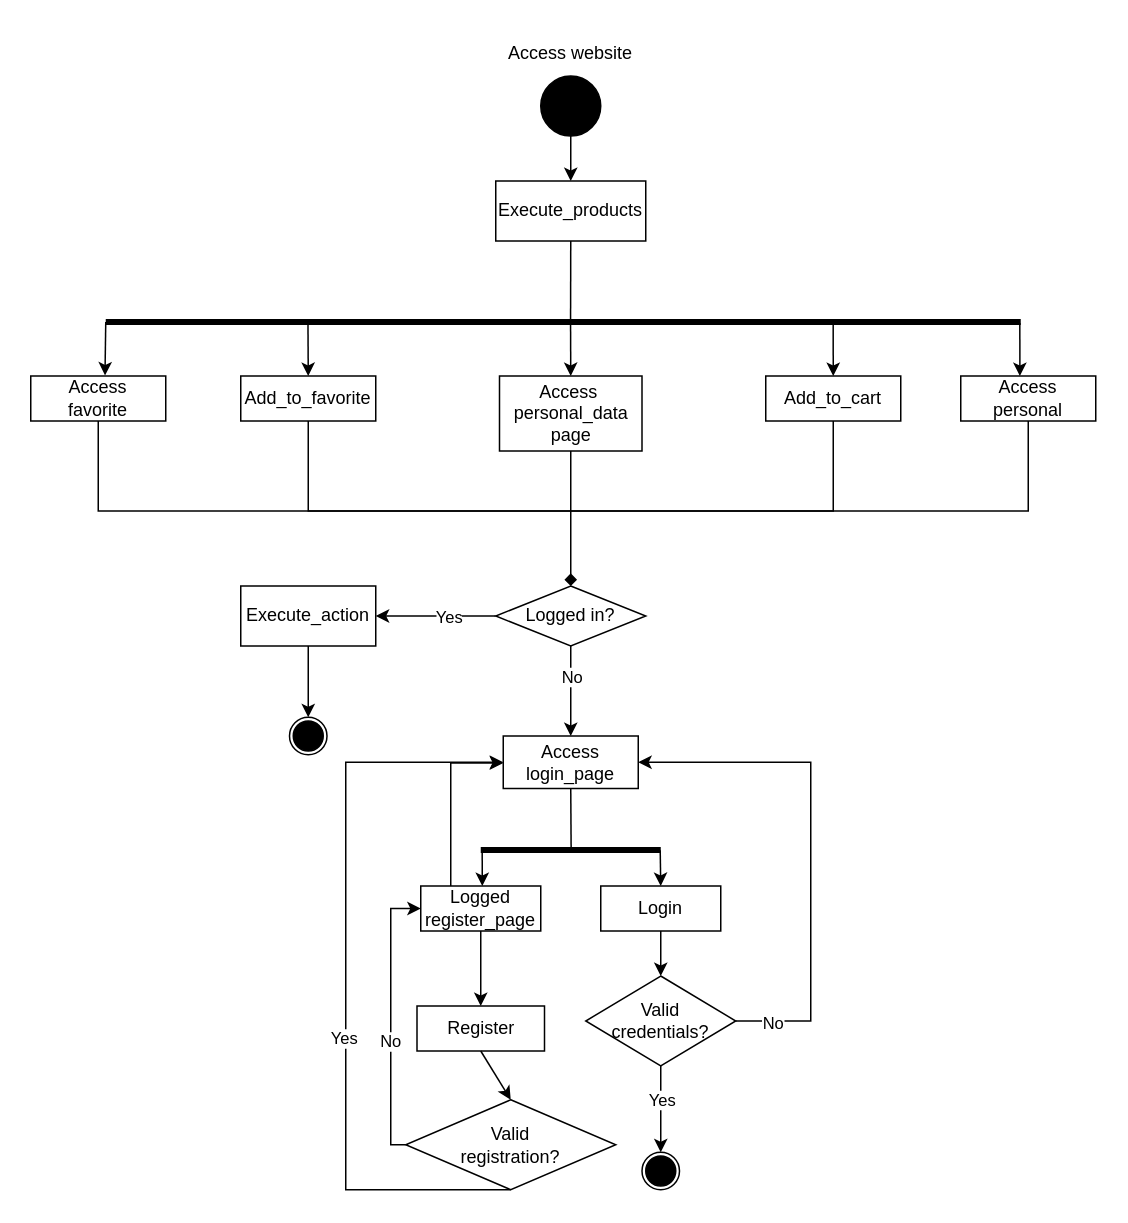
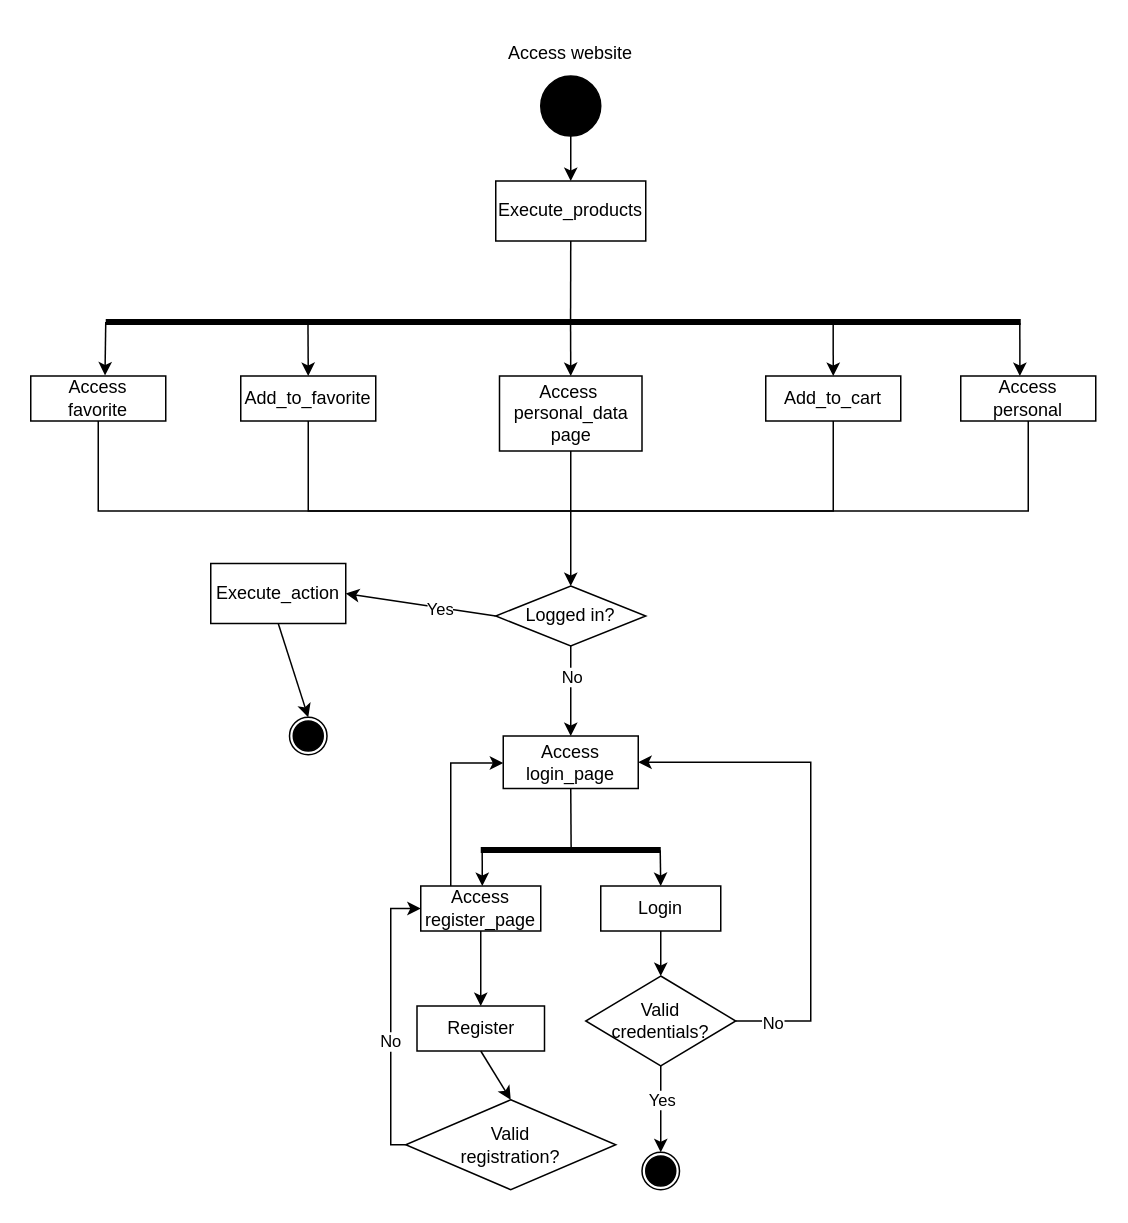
  <mxCell id="0" />
  <mxCell id="1" parent="0" />
  <mxCell id="2" value="" style="ellipse;whiteSpace=wrap;html=1;fillColor=#000000;" vertex="1" parent="1"><mxGeometry x="360" y="50" width="40" height="40" as="geometry" /></mxCell>
  <mxCell id="3" value="Access website" style="text;html=1;strokeColor=none;fillColor=none;align=center;verticalAlign=middle;whiteSpace=wrap;rounded=0;" vertex="1" parent="1"><mxGeometry x="325" width="110" height="30" as="geometry" y="20" /></mxCell>
  <mxCell id="4" value="" style="endArrow=classic;html=1;rounded=0;exitX=0.5;exitY=1;exitDx=0;exitDy=0;entryX=0.5;entryY=0;entryDx=0;entryDy=0;" edge="1" parent="1" source="2" target="5"><mxGeometry width="50" height="50" relative="1" as="geometry"><mxPoint x="380" y="190" as="sourcePoint" /><mxPoint x="380" y="120" as="targetPoint" /></mxGeometry></mxCell>
  <mxCell id="5" value="Execute_products" style="rounded=0;whiteSpace=wrap;html=1;fillColor=#FFFFFF;" vertex="1" parent="1"><mxGeometry x="330" y="120" width="100" height="40" as="geometry" /></mxCell>
  <mxCell id="6" value="" style="endArrow=none;html=1;rounded=0;entryX=0.5;entryY=1;entryDx=0;entryDy=0;exitX=0.508;exitY=0.477;exitDx=0;exitDy=0;exitPerimeter=0;" edge="1" parent="1" source="7" target="5"><mxGeometry width="50" height="50" relative="1" as="geometry"><mxPoint x="380" y="260" as="sourcePoint" /><mxPoint x="590" y="340" as="targetPoint" /></mxGeometry></mxCell>
  <mxCell id="7" value="" style="line;strokeWidth=4;fillColor=none;align=left;verticalAlign=middle;spacingTop=-1;spacingLeft=3;spacingRight=3;rotatable=0;labelPosition=right;points=[];portConstraint=eastwest;strokeColor=#000000;" vertex="1" parent="1"><mxGeometry x="70" y="210" width="610" height="8" as="geometry" /></mxCell>
  <mxCell id="8" value="" style="endArrow=classic;html=1;rounded=0;exitX=0.999;exitY=0.576;exitDx=0;exitDy=0;exitPerimeter=0;entryX=0.438;entryY=0;entryDx=0;entryDy=0;entryPerimeter=0;" edge="1" parent="1" source="7" target="12"><mxGeometry width="50" height="50" relative="1" as="geometry"><mxPoint x="560" y="290" as="sourcePoint" /><mxPoint x="550" y="240" as="targetPoint" /></mxGeometry></mxCell>
  <mxCell id="9" value="" style="endArrow=classic;html=1;rounded=0;exitX=0;exitY=0.5;exitDx=0;exitDy=0;exitPerimeter=0;entryX=0.55;entryY=-0.013;entryDx=0;entryDy=0;entryPerimeter=0;" edge="1" parent="1" source="7" target="11"><mxGeometry width="50" height="50" relative="1" as="geometry"><mxPoint x="291" y="214" as="sourcePoint" /><mxPoint x="210" y="250" as="targetPoint" /></mxGeometry></mxCell>
  <mxCell id="10" value="" style="endArrow=classic;html=1;rounded=0;exitX=0.508;exitY=0.621;exitDx=0;exitDy=0;exitPerimeter=0;" edge="1" parent="1" source="7"><mxGeometry width="50" height="50" relative="1" as="geometry"><mxPoint x="180" y="380" as="sourcePoint" /><mxPoint x="380" y="250" as="targetPoint" /></mxGeometry></mxCell>
  <mxCell id="11" value="Access&lt;br&gt;favorite" style="rounded=0;whiteSpace=wrap;html=1;fillColor=#FFFFFF;" vertex="1" parent="1"><mxGeometry x="20" y="250" width="90" height="30" as="geometry" /></mxCell>
  <mxCell id="12" value="Access&lt;br&gt;personal" style="rounded=0;whiteSpace=wrap;html=1;fillColor=#FFFFFF;" vertex="1" parent="1"><mxGeometry x="640" y="250" width="90" height="30" as="geometry" /></mxCell>
  <mxCell id="13" value="Add_to_favorite" style="rounded=0;whiteSpace=wrap;html=1;fillColor=#FFFFFF;" vertex="1" parent="1"><mxGeometry x="160" y="250" width="90" height="30" as="geometry" /></mxCell>
  <mxCell id="14" value="Add_to_cart" style="rounded=0;whiteSpace=wrap;html=1;fillColor=#FFFFFF;" vertex="1" parent="1"><mxGeometry x="510" y="250" width="90" height="30" as="geometry" /></mxCell>
  <mxCell id="15" value="Access&amp;nbsp;&lt;br&gt;personal_data&lt;br&gt;page" style="rounded=0;whiteSpace=wrap;html=1;fillColor=#FFFFFF;" vertex="1" parent="1"><mxGeometry x="332.5" y="250" width="95" height="50" as="geometry" /></mxCell>
- <mxCell id="16" value="" style="endArrow=diamond;html=1;rounded=0;elbow=vertical;exitX=0.5;exitY=1;exitDx=0;exitDy=0;entryX=0.5;entryY=0;entryDx=0;entryDy=0;" edge="1" parent="1" source="15" target="17"><mxGeometry width="50" height="50" relative="1" as="geometry"><mxPoint x="370" y="410" as="sourcePoint" /><mxPoint x="380" y="340" as="targetPoint" /></mxGeometry></mxCell>
+ <mxCell id="16" value="" style="endArrow=classic;html=1;rounded=0;elbow=vertical;exitX=0.5;exitY=1;exitDx=0;exitDy=0;entryX=0.5;entryY=0;entryDx=0;entryDy=0;" edge="1" parent="1" source="15" target="17"><mxGeometry width="50" height="50" relative="1" as="geometry"><mxPoint x="370" y="410" as="sourcePoint" /><mxPoint x="380" y="340" as="targetPoint" /></mxGeometry></mxCell>
  <mxCell id="17" value="Logged in?" style="rhombus;whiteSpace=wrap;html=1;fillColor=#FFFFFF;" vertex="1" parent="1"><mxGeometry x="330" y="390" width="100" height="40" as="geometry" /></mxCell>
  <mxCell id="18" value="" style="endArrow=none;html=1;rounded=0;elbow=vertical;entryX=0.5;entryY=1;entryDx=0;entryDy=0;edgeStyle=elbowEdgeStyle;" edge="1" parent="1" target="11"><mxGeometry width="50" height="50" relative="1" as="geometry"><mxPoint x="380" y="340" as="sourcePoint" /><mxPoint x="180" y="330" as="targetPoint" /><Array as="points"><mxPoint x="230" y="340" /></Array></mxGeometry></mxCell>
  <mxCell id="19" value="" style="endArrow=none;html=1;rounded=0;elbow=vertical;entryX=0.5;entryY=1;entryDx=0;entryDy=0;edgeStyle=elbowEdgeStyle;" edge="1" parent="1" target="13"><mxGeometry width="50" height="50" relative="1" as="geometry"><mxPoint x="380" y="340" as="sourcePoint" /><mxPoint x="240" y="370" as="targetPoint" /><Array as="points"><mxPoint x="300" y="340" /></Array></mxGeometry></mxCell>
  <mxCell id="20" value="" style="endArrow=none;html=1;rounded=0;elbow=vertical;entryX=0.5;entryY=1;entryDx=0;entryDy=0;edgeStyle=elbowEdgeStyle;" edge="1" parent="1" target="14"><mxGeometry width="50" height="50" relative="1" as="geometry"><mxPoint x="380" y="340" as="sourcePoint" /><mxPoint x="600" y="360" as="targetPoint" /><Array as="points"><mxPoint x="470" y="340" /></Array></mxGeometry></mxCell>
  <mxCell id="21" value="" style="endArrow=none;html=1;rounded=0;elbow=vertical;entryX=0.5;entryY=1;entryDx=0;entryDy=0;edgeStyle=elbowEdgeStyle;" edge="1" parent="1" target="12"><mxGeometry width="50" height="50" relative="1" as="geometry"><mxPoint x="380" y="340" as="sourcePoint" /><mxPoint x="690" y="410" as="targetPoint" /><Array as="points"><mxPoint x="530" y="340" /></Array></mxGeometry></mxCell>
  <mxCell id="22" value="Access&lt;br&gt;login_page" style="rounded=0;whiteSpace=wrap;html=1;fillColor=#FFFFFF;" vertex="1" parent="1"><mxGeometry x="335" y="490" width="90" height="35" as="geometry" /></mxCell>
  <mxCell id="23" value="" style="endArrow=classic;html=1;rounded=0;elbow=vertical;exitX=0.5;exitY=1;exitDx=0;exitDy=0;entryX=0.5;entryY=0;entryDx=0;entryDy=0;" edge="1" parent="1" source="17" target="22"><mxGeometry width="50" height="50" relative="1" as="geometry"><mxPoint x="230" y="460" as="sourcePoint" /><mxPoint x="280" y="410" as="targetPoint" /></mxGeometry></mxCell>
  <mxCell id="24" value="No" style="edgeLabel;html=1;align=center;verticalAlign=middle;resizable=0;points=[];" vertex="1" connectable="0" parent="23"><mxGeometry x="-0.55" relative="1" as="geometry"><mxPoint y="7" as="offset" /></mxGeometry></mxCell>
  <mxCell id="25" value="" style="endArrow=classic;html=1;rounded=0;elbow=vertical;entryX=0.5;entryY=0;entryDx=0;entryDy=0;exitX=0.795;exitY=0.564;exitDx=0;exitDy=0;exitPerimeter=0;" edge="1" parent="1" source="7" target="14"><mxGeometry width="50" height="50" relative="1" as="geometry"><mxPoint x="530" y="280" as="sourcePoint" /><mxPoint x="580" y="230" as="targetPoint" /></mxGeometry></mxCell>
  <mxCell id="26" value="" style="endArrow=classic;html=1;rounded=0;elbow=vertical;entryX=0.5;entryY=0;entryDx=0;entryDy=0;exitX=0.221;exitY=0.483;exitDx=0;exitDy=0;exitPerimeter=0;" edge="1" parent="1" source="7" target="13"><mxGeometry width="50" height="50" relative="1" as="geometry"><mxPoint x="110" y="290" as="sourcePoint" /><mxPoint x="160" y="240" as="targetPoint" /></mxGeometry></mxCell>
  <mxCell id="27" value="" style="endArrow=classic;html=1;rounded=0;elbow=vertical;exitX=0;exitY=0.5;exitDx=0;exitDy=0;entryX=1;entryY=0.5;entryDx=0;entryDy=0;" edge="1" parent="1" source="17" target="29"><mxGeometry width="50" height="50" relative="1" as="geometry"><mxPoint x="250" y="470" as="sourcePoint" /><mxPoint x="257" y="410" as="targetPoint" /></mxGeometry></mxCell>
  <mxCell id="28" value="Yes" style="edgeLabel;html=1;align=center;verticalAlign=middle;resizable=0;points=[];" vertex="1" connectable="0" parent="27"><mxGeometry x="-0.403" y="-3" relative="1" as="geometry"><mxPoint x="-8" y="3" as="offset" /></mxGeometry></mxCell>
- <mxCell id="29" value="Execute_action" style="rounded=0;whiteSpace=wrap;html=1;strokeColor=#000000;fillColor=#FFFFFF;" vertex="1" parent="1"><mxGeometry x="160" y="390" width="90" height="40" as="geometry" /></mxCell>
+ <mxCell id="29" value="Execute_action" style="rounded=0;whiteSpace=wrap;html=1;strokeColor=#000000;fillColor=#FFFFFF;" vertex="1" parent="1"><mxGeometry x="140" y="375" width="90" height="40" as="geometry" /></mxCell>
  <mxCell id="30" value="" style="endArrow=none;html=1;rounded=0;elbow=vertical;entryX=0.5;entryY=1;entryDx=0;entryDy=0;exitX=0.502;exitY=0.24;exitDx=0;exitDy=0;exitPerimeter=0;" edge="1" parent="1" source="31" target="22"><mxGeometry width="50" height="50" relative="1" as="geometry"><mxPoint x="380" y="560" as="sourcePoint" /><mxPoint x="390" y="570" as="targetPoint" /></mxGeometry></mxCell>
  <mxCell id="31" value="" style="line;strokeWidth=4;fillColor=none;align=left;verticalAlign=middle;spacingTop=-1;spacingLeft=3;spacingRight=3;rotatable=0;labelPosition=right;points=[];portConstraint=eastwest;strokeColor=#000000;" vertex="1" parent="1"><mxGeometry x="320" y="562" width="120" height="8" as="geometry" /></mxCell>
  <mxCell id="32" value="" style="endArrow=classic;html=1;rounded=0;elbow=vertical;exitX=0.997;exitY=0.53;exitDx=0;exitDy=0;exitPerimeter=0;entryX=0.5;entryY=0;entryDx=0;entryDy=0;" edge="1" parent="1" source="31" target="34"><mxGeometry width="50" height="50" relative="1" as="geometry"><mxPoint x="334" y="584" as="sourcePoint" /><mxPoint x="340" y="590" as="targetPoint" /></mxGeometry></mxCell>
  <mxCell id="33" value="" style="endArrow=classic;html=1;rounded=0;elbow=vertical;exitX=0.008;exitY=0.506;exitDx=0;exitDy=0;exitPerimeter=0;entryX=0.513;entryY=0.001;entryDx=0;entryDy=0;entryPerimeter=0;" edge="1" parent="1" source="31" target="35"><mxGeometry width="50" height="50" relative="1" as="geometry"><mxPoint x="430" y="590" as="sourcePoint" /><mxPoint x="420" y="590" as="targetPoint" /></mxGeometry></mxCell>
  <mxCell id="34" value="Login" style="rounded=0;whiteSpace=wrap;html=1;strokeColor=#000000;fillColor=#FFFFFF;" vertex="1" parent="1"><mxGeometry x="400" y="590" width="80" height="30" as="geometry" /></mxCell>
- <mxCell id="35" value="Logged&lt;br&gt;register_page" style="rounded=0;whiteSpace=wrap;html=1;strokeColor=#000000;fillColor=#FFFFFF;" vertex="1" parent="1"><mxGeometry x="280" y="590" width="80" height="30" as="geometry" /></mxCell>
+ <mxCell id="35" value="Access&lt;br&gt;register_page" style="rounded=0;whiteSpace=wrap;html=1;strokeColor=#000000;fillColor=#FFFFFF;" vertex="1" parent="1"><mxGeometry x="280" y="590" width="80" height="30" as="geometry" /></mxCell>
  <mxCell id="36" value="" style="endArrow=classic;html=1;rounded=0;elbow=vertical;exitX=0.5;exitY=1;exitDx=0;exitDy=0;entryX=0.5;entryY=0;entryDx=0;entryDy=0;" edge="1" parent="1" source="29" target="37"><mxGeometry width="50" height="50" relative="1" as="geometry"><mxPoint x="210" y="530" as="sourcePoint" /><mxPoint x="205" y="470" as="targetPoint" /></mxGeometry></mxCell>
  <mxCell id="37" value="" style="ellipse;whiteSpace=wrap;html=1;aspect=fixed;strokeColor=#000000;fillColor=#FFFFFF;" vertex="1" parent="1"><mxGeometry x="192.5" y="477.5" width="25" height="25" as="geometry" /></mxCell>
  <mxCell id="38" value="" style="ellipse;whiteSpace=wrap;html=1;aspect=fixed;fillColor=#000000;" vertex="1" parent="1"><mxGeometry x="195" y="480" width="20" height="20" as="geometry" /></mxCell>
  <mxCell id="39" value="Valid&lt;br&gt;credentials?" style="rhombus;whiteSpace=wrap;html=1;strokeColor=#000000;fillColor=#FFFFFF;" vertex="1" parent="1"><mxGeometry x="390" y="650" width="100" height="60" as="geometry" /></mxCell>
  <mxCell id="40" value="" style="endArrow=classic;html=1;rounded=0;elbow=vertical;exitX=0.5;exitY=1;exitDx=0;exitDy=0;entryX=0.5;entryY=0;entryDx=0;entryDy=0;" edge="1" parent="1" source="34" target="39"><mxGeometry width="50" height="50" relative="1" as="geometry"><mxPoint x="170" y="660" as="sourcePoint" /><mxPoint x="220" y="610" as="targetPoint" /></mxGeometry></mxCell>
  <mxCell id="41" value="" style="endArrow=classic;html=1;rounded=0;exitX=1;exitY=0.5;exitDx=0;exitDy=0;entryX=1;entryY=0.5;entryDx=0;entryDy=0;edgeStyle=elbowEdgeStyle;" edge="1" parent="1" source="39" target="22"><mxGeometry width="50" height="50" relative="1" as="geometry"><mxPoint x="510" y="690" as="sourcePoint" /><mxPoint x="490" y="510" as="targetPoint" /><Array as="points"><mxPoint x="540" y="590" /></Array></mxGeometry></mxCell>
  <mxCell id="42" value="No" style="edgeLabel;html=1;align=center;verticalAlign=middle;resizable=0;points=[];" vertex="1" connectable="0" parent="41"><mxGeometry x="-0.86" y="-1" relative="1" as="geometry"><mxPoint as="offset" /></mxGeometry></mxCell>
  <mxCell id="43" value="" style="endArrow=classic;html=1;rounded=0;exitX=0.5;exitY=1;exitDx=0;exitDy=0;entryX=0.5;entryY=0;entryDx=0;entryDy=0;" edge="1" parent="1" source="39" target="50"><mxGeometry width="50" height="50" relative="1" as="geometry"><mxPoint x="470" y="810" as="sourcePoint" /><mxPoint x="440" y="760" as="targetPoint" /></mxGeometry></mxCell>
  <mxCell id="44" value="Yes" style="edgeLabel;html=1;align=center;verticalAlign=middle;resizable=0;points=[];" vertex="1" connectable="0" parent="43"><mxGeometry x="-0.294" y="1" relative="1" as="geometry"><mxPoint x="-1" y="2" as="offset" /></mxGeometry></mxCell>
  <mxCell id="45" value="Valid&lt;br&gt;registration?" style="rhombus;whiteSpace=wrap;html=1;strokeColor=#000000;fillColor=#FFFFFF;" vertex="1" parent="1"><mxGeometry x="270" y="732.5" width="140" height="60" as="geometry" /></mxCell>
- <mxCell id="46" value="" style="endArrow=classic;html=1;rounded=0;exitX=0.5;exitY=1;exitDx=0;exitDy=0;entryX=0;entryY=0.5;entryDx=0;entryDy=0;edgeStyle=elbowEdgeStyle;" edge="1" parent="1" source="45" target="22"><mxGeometry width="50" height="50" relative="1" as="geometry"><mxPoint x="300" y="790" as="sourcePoint" /><mxPoint x="320" y="760" as="targetPoint" /><Array as="points"><mxPoint x="230" y="610" /></Array></mxGeometry></mxCell>
- <mxCell id="47" value="Yes" style="edgeLabel;html=1;align=center;verticalAlign=middle;resizable=0;points=[];" vertex="1" connectable="0" parent="46"><mxGeometry x="-0.393" y="2" relative="1" as="geometry"><mxPoint y="-59" as="offset" /></mxGeometry></mxCell>
  <mxCell id="48" value="" style="endArrow=classic;html=1;rounded=0;exitX=0;exitY=0.5;exitDx=0;exitDy=0;entryX=0;entryY=0.5;entryDx=0;entryDy=0;edgeStyle=elbowEdgeStyle;" edge="1" parent="1" source="45" target="35"><mxGeometry width="50" height="50" relative="1" as="geometry"><mxPoint x="210" y="720" as="sourcePoint" /><mxPoint x="260" y="670" as="targetPoint" /><Array as="points"><mxPoint x="260" y="650" /></Array></mxGeometry></mxCell>
  <mxCell id="49" value="No" style="edgeLabel;html=1;align=center;verticalAlign=middle;resizable=0;points=[];" vertex="1" connectable="0" parent="48"><mxGeometry x="-0.305" y="1" relative="1" as="geometry"><mxPoint y="-14" as="offset" /></mxGeometry></mxCell>
  <mxCell id="50" value="" style="ellipse;whiteSpace=wrap;html=1;strokeColor=#000000;fillColor=#FFFFFF;" vertex="1" parent="1"><mxGeometry x="427.5" y="767.5" width="25" height="25" as="geometry" /></mxCell>
  <mxCell id="51" value="" style="ellipse;whiteSpace=wrap;html=1;aspect=fixed;fillColor=#000000;" vertex="1" parent="1"><mxGeometry x="430" y="770" width="20" height="20" as="geometry" /></mxCell>
  <mxCell id="52" value="" style="endArrow=classic;html=1;rounded=0;exitX=0.5;exitY=1;exitDx=0;exitDy=0;entryX=0.5;entryY=0;entryDx=0;entryDy=0;" edge="1" parent="1" source="35" target="54"><mxGeometry width="50" height="50" relative="1" as="geometry"><mxPoint x="360" y="680" as="sourcePoint" /><mxPoint x="320" y="660" as="targetPoint" /></mxGeometry></mxCell>
  <mxCell id="53" value="" style="endArrow=classic;html=1;rounded=0;exitX=0.25;exitY=0;exitDx=0;exitDy=0;entryX=0;entryY=0.5;entryDx=0;entryDy=0;edgeStyle=elbowEdgeStyle;elbow=vertical;" edge="1" parent="1" source="35" target="22"><mxGeometry width="50" height="50" relative="1" as="geometry"><mxPoint x="270" y="580" as="sourcePoint" /><mxPoint x="320" y="530" as="targetPoint" /><Array as="points"><mxPoint x="300" y="508" /></Array></mxGeometry></mxCell>
  <mxCell id="54" value="Register" style="rounded=0;whiteSpace=wrap;html=1;strokeColor=#000000;fillColor=#FFFFFF;" vertex="1" parent="1"><mxGeometry x="277.5" y="670" width="85" height="30" as="geometry" /></mxCell>
  <mxCell id="55" value="" style="endArrow=classic;html=1;rounded=0;elbow=vertical;exitX=0.5;exitY=1;exitDx=0;exitDy=0;entryX=0.5;entryY=0;entryDx=0;entryDy=0;" edge="1" parent="1" source="54" target="45"><mxGeometry width="50" height="50" relative="1" as="geometry"><mxPoint x="400" y="900" as="sourcePoint" /><mxPoint x="450" y="850" as="targetPoint" /></mxGeometry></mxCell>
